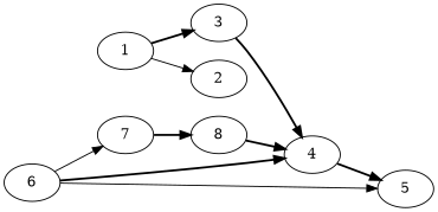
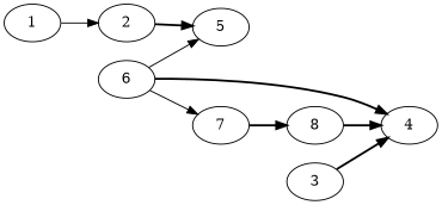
  digraph {
    rankdir=LR
    edge [style=bold]
    1
    2
    3
    4
    5
    6
    7
    8
    1 -> 2 [style=solid]
-   1 -> 3
    3 -> 4
-   4 -> 5
+   2 -> 5
    6 -> 4
    6 -> 5 [style=solid]
    6 -> 7 [style=solid]
    7 -> 8
    8 -> 4
  }
